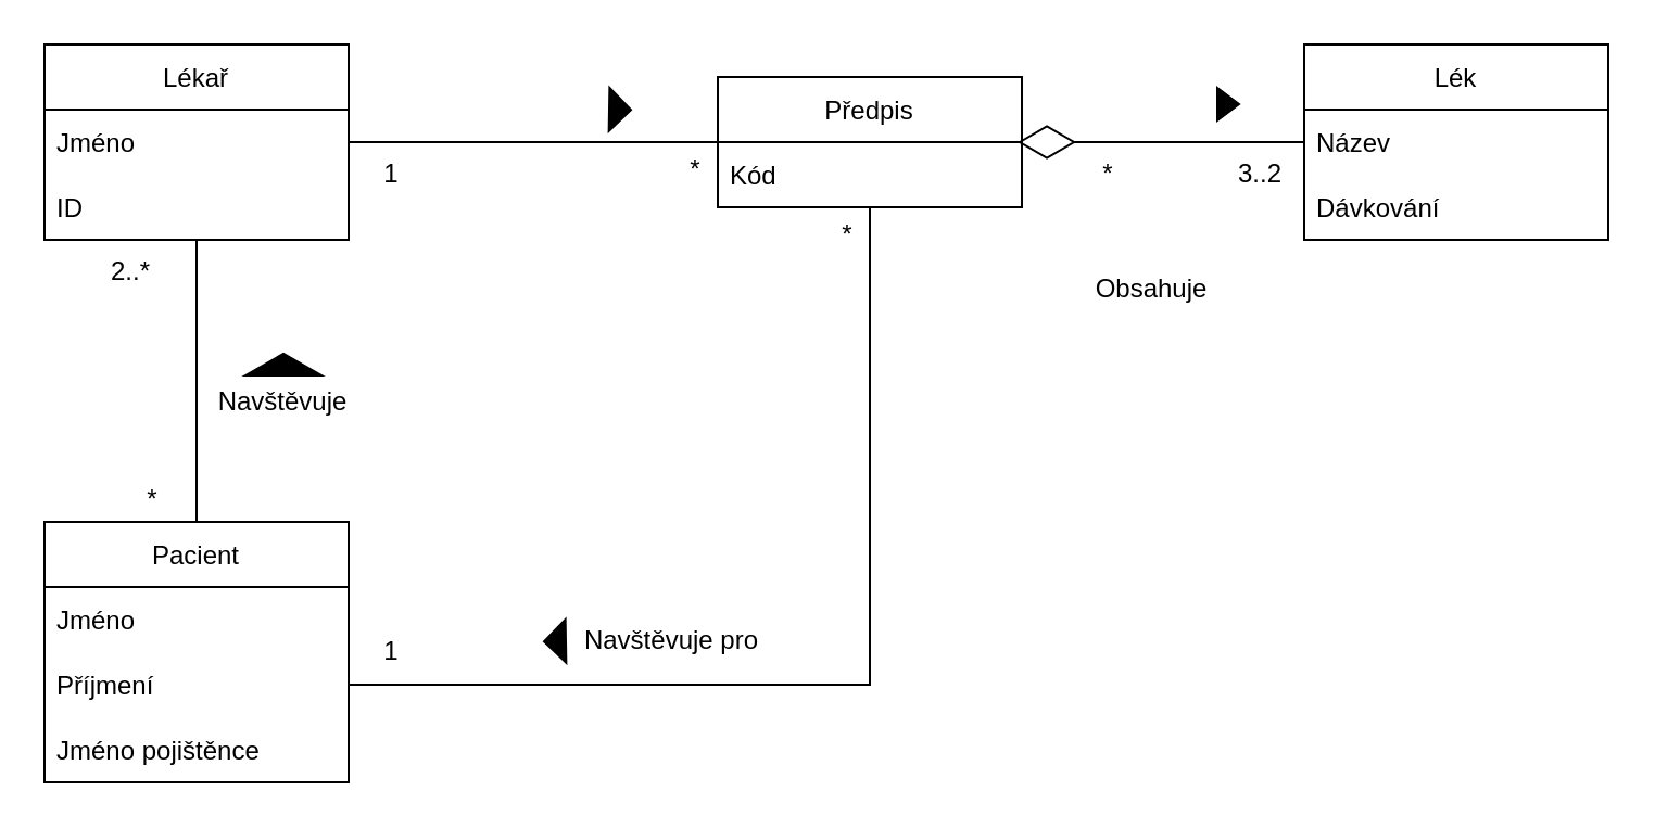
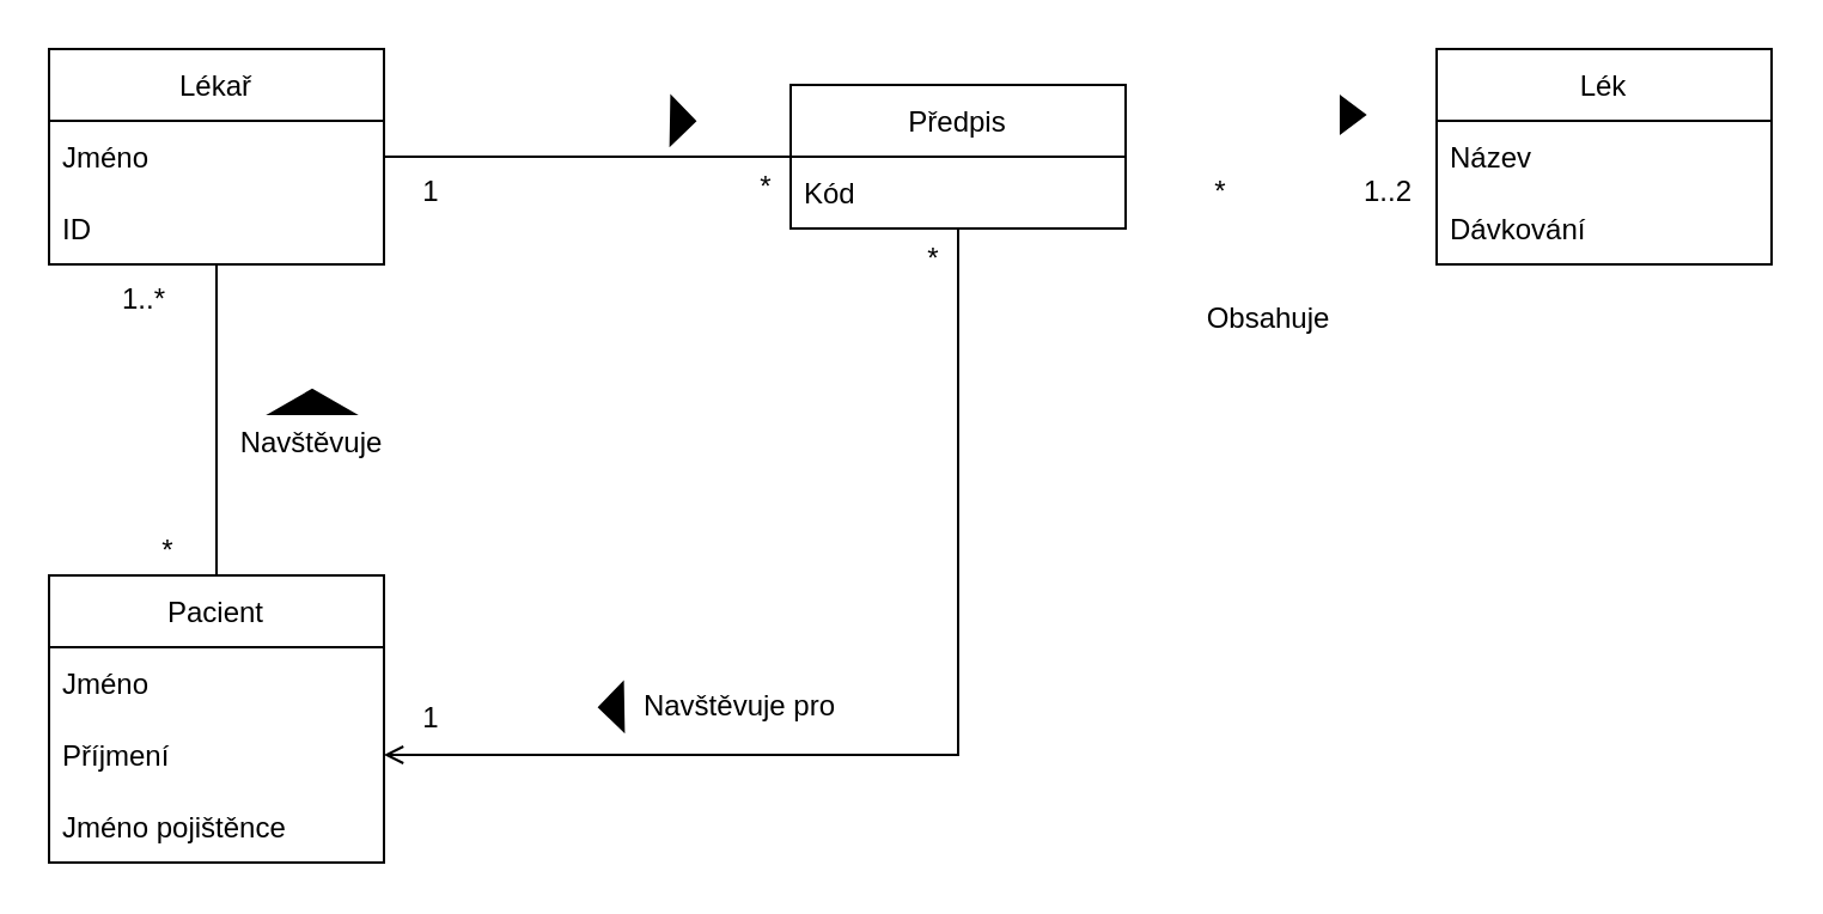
  <mxCell id="0" />
  <mxCell id="1" parent="0" />
  <mxCell id="2" value="Lékař" style="swimlane;fontStyle=0;childLayout=stackLayout;horizontal=1;startSize=30;horizontalStack=0;resizeParent=1;resizeParentMax=0;resizeLast=0;collapsible=1;marginBottom=0;" parent="1" vertex="1"><mxGeometry x="20" y="20" width="140" height="90" as="geometry" /></mxCell>
  <mxCell id="3" value="Jméno" style="text;strokeColor=none;fillColor=none;align=left;verticalAlign=middle;spacingLeft=4;spacingRight=4;overflow=hidden;points=[[0,0.5],[1,0.5]];portConstraint=eastwest;rotatable=0;" parent="2" vertex="1"><mxGeometry y="30" width="140" height="30" as="geometry" /></mxCell>
  <mxCell id="4" value="ID" style="text;strokeColor=none;fillColor=none;align=left;verticalAlign=middle;spacingLeft=4;spacingRight=4;overflow=hidden;points=[[0,0.5],[1,0.5]];portConstraint=eastwest;rotatable=0;" parent="2" vertex="1"><mxGeometry y="60" width="140" height="30" as="geometry" /></mxCell>
- <mxCell id="5" style="edgeStyle=orthogonalEdgeStyle;rounded=0;orthogonalLoop=1;jettySize=auto;html=1;entryX=1;entryY=0.5;entryDx=0;entryDy=0;endArrow=none;endFill=0;" parent="1" source="6" target="13" edge="1"><mxGeometry relative="1" as="geometry" /></mxCell>
+ <mxCell id="5" style="edgeStyle=orthogonalEdgeStyle;rounded=0;orthogonalLoop=1;jettySize=auto;html=1;entryX=1;entryY=0.5;entryDx=0;entryDy=0;endArrow=open;endFill=0;" parent="1" source="6" target="13" edge="1"><mxGeometry relative="1" as="geometry" /></mxCell>
  <mxCell id="6" value="Předpis" style="swimlane;fontStyle=0;childLayout=stackLayout;horizontal=1;startSize=30;horizontalStack=0;resizeParent=1;resizeParentMax=0;resizeLast=0;collapsible=1;marginBottom=0;" parent="1" vertex="1"><mxGeometry x="330" y="35" width="140" height="60" as="geometry" /></mxCell>
  <mxCell id="7" value="Kód" style="text;strokeColor=none;fillColor=none;align=left;verticalAlign=middle;spacingLeft=4;spacingRight=4;overflow=hidden;points=[[0,0.5],[1,0.5]];portConstraint=eastwest;rotatable=0;" parent="6" vertex="1"><mxGeometry y="30" width="140" height="30" as="geometry" /></mxCell>
  <mxCell id="8" value="Lék" style="swimlane;fontStyle=0;childLayout=stackLayout;horizontal=1;startSize=30;horizontalStack=0;resizeParent=1;resizeParentMax=0;resizeLast=0;collapsible=1;marginBottom=0;" parent="1" vertex="1"><mxGeometry x="600" y="20" width="140" height="90" as="geometry" /></mxCell>
  <mxCell id="9" value="Název" style="text;strokeColor=none;fillColor=none;align=left;verticalAlign=middle;spacingLeft=4;spacingRight=4;overflow=hidden;points=[[0,0.5],[1,0.5]];portConstraint=eastwest;rotatable=0;" parent="8" vertex="1"><mxGeometry y="30" width="140" height="30" as="geometry" /></mxCell>
  <mxCell id="10" value="Dávkování" style="text;strokeColor=none;fillColor=none;align=left;verticalAlign=middle;spacingLeft=4;spacingRight=4;overflow=hidden;points=[[0,0.5],[1,0.5]];portConstraint=eastwest;rotatable=0;" parent="8" vertex="1"><mxGeometry y="60" width="140" height="30" as="geometry" /></mxCell>
  <mxCell id="11" value="Pacient" style="swimlane;fontStyle=0;childLayout=stackLayout;horizontal=1;startSize=30;horizontalStack=0;resizeParent=1;resizeParentMax=0;resizeLast=0;collapsible=1;marginBottom=0;" parent="1" vertex="1"><mxGeometry x="20" y="240" width="140" height="120" as="geometry" /></mxCell>
  <mxCell id="12" value="Jméno" style="text;strokeColor=none;fillColor=none;align=left;verticalAlign=middle;spacingLeft=4;spacingRight=4;overflow=hidden;points=[[0,0.5],[1,0.5]];portConstraint=eastwest;rotatable=0;" parent="11" vertex="1"><mxGeometry y="30" width="140" height="30" as="geometry" /></mxCell>
  <mxCell id="13" value="Příjmení" style="text;strokeColor=none;fillColor=none;align=left;verticalAlign=middle;spacingLeft=4;spacingRight=4;overflow=hidden;points=[[0,0.5],[1,0.5]];portConstraint=eastwest;rotatable=0;" parent="11" vertex="1"><mxGeometry y="60" width="140" height="30" as="geometry" /></mxCell>
  <mxCell id="14" value="Jméno pojištěnce" style="text;strokeColor=none;fillColor=none;align=left;verticalAlign=middle;spacingLeft=4;spacingRight=4;overflow=hidden;points=[[0,0.5],[1,0.5]];portConstraint=eastwest;rotatable=0;" parent="11" vertex="1"><mxGeometry y="90" width="140" height="30" as="geometry" /></mxCell>
- <mxCell id="15" value="" style="endArrow=diamondThin;endFill=0;endSize=24;html=1;rounded=0;exitX=0;exitY=0.5;exitDx=0;exitDy=0;entryX=0.986;entryY=0;entryDx=0;entryDy=0;entryPerimeter=0;" parent="1" source="9" target="7" edge="1"><mxGeometry width="160" relative="1" as="geometry"><mxPoint x="270" y="100" as="sourcePoint" /><mxPoint x="430" y="100" as="targetPoint" /></mxGeometry></mxCell>
- <mxCell id="16" value="3..2" style="text;html=1;strokeColor=none;fillColor=none;align=center;verticalAlign=middle;whiteSpace=wrap;rounded=0;" parent="1" vertex="1"><mxGeometry x="550" y="65" width="60" height="30" as="geometry" /></mxCell>
+ <mxCell id="16" value="1..2" style="text;html=1;strokeColor=none;fillColor=none;align=center;verticalAlign=middle;whiteSpace=wrap;rounded=0;" parent="1" vertex="1"><mxGeometry x="550" y="65" width="60" height="30" as="geometry" /></mxCell>
  <mxCell id="17" value="*" style="text;html=1;strokeColor=none;fillColor=none;align=center;verticalAlign=middle;whiteSpace=wrap;rounded=0;" parent="1" vertex="1"><mxGeometry x="480" y="65" width="60" height="30" as="geometry" /></mxCell>
  <mxCell id="18" value="Obsahuje" style="text;html=1;strokeColor=none;fillColor=none;align=center;verticalAlign=middle;whiteSpace=wrap;rounded=0;" parent="1" vertex="1"><mxGeometry x="500" y="117.5" width="60" height="30" as="geometry" /></mxCell>
  <mxCell id="19" value="" style="triangle;whiteSpace=wrap;html=1;fillColor=#000000;rotation=0;" parent="1" vertex="1"><mxGeometry x="560" y="40" width="10" height="15" as="geometry" /></mxCell>
  <mxCell id="20" value="" style="endArrow=none;html=1;rounded=0;exitX=1;exitY=0.5;exitDx=0;exitDy=0;entryX=0;entryY=0.5;entryDx=0;entryDy=0;" parent="1" source="3" target="6" edge="1"><mxGeometry width="50" height="50" relative="1" as="geometry"><mxPoint x="330" y="120" as="sourcePoint" /><mxPoint x="380" y="70" as="targetPoint" /></mxGeometry></mxCell>
  <mxCell id="21" value="" style="triangle;whiteSpace=wrap;html=1;fillColor=#000000;rotation=1;" parent="1" vertex="1"><mxGeometry x="280" y="40" width="10" height="20" as="geometry" /></mxCell>
  <mxCell id="22" value="*" style="text;html=1;strokeColor=none;fillColor=none;align=center;verticalAlign=middle;whiteSpace=wrap;rounded=0;" parent="1" vertex="1"><mxGeometry x="290" y="62.5" width="60" height="30" as="geometry" /></mxCell>
  <mxCell id="23" value="1" style="text;html=1;strokeColor=none;fillColor=none;align=center;verticalAlign=middle;whiteSpace=wrap;rounded=0;" parent="1" vertex="1"><mxGeometry x="150" y="65" width="60" height="30" as="geometry" /></mxCell>
  <mxCell id="24" value="" style="endArrow=none;html=1;rounded=0;exitX=0.5;exitY=0;exitDx=0;exitDy=0;" parent="1" source="11" edge="1"><mxGeometry width="50" height="50" relative="1" as="geometry"><mxPoint x="130" y="180" as="sourcePoint" /><mxPoint x="90" y="110" as="targetPoint" /></mxGeometry></mxCell>
  <mxCell id="25" value="Navštěvuje" style="text;html=1;strokeColor=none;fillColor=none;align=center;verticalAlign=middle;whiteSpace=wrap;rounded=0;" parent="1" vertex="1"><mxGeometry x="100" y="170" width="60" height="30" as="geometry" /></mxCell>
  <mxCell id="26" value="" style="triangle;whiteSpace=wrap;html=1;fillColor=#000000;rotation=-90;" parent="1" vertex="1"><mxGeometry x="125" y="150" width="10" height="35" as="geometry" /></mxCell>
- <mxCell id="27" value="2..*" style="text;html=1;strokeColor=none;fillColor=none;align=center;verticalAlign=middle;whiteSpace=wrap;rounded=0;" parent="1" vertex="1"><mxGeometry x="30" y="110" width="60" height="30" as="geometry" /></mxCell>
+ <mxCell id="27" value="1..*" style="text;html=1;strokeColor=none;fillColor=none;align=center;verticalAlign=middle;whiteSpace=wrap;rounded=0;" parent="1" vertex="1"><mxGeometry x="30" y="110" width="60" height="30" as="geometry" /></mxCell>
  <mxCell id="28" value="*" style="text;html=1;strokeColor=none;fillColor=none;align=center;verticalAlign=middle;whiteSpace=wrap;rounded=0;" parent="1" vertex="1"><mxGeometry x="40" y="215" width="60" height="30" as="geometry" /></mxCell>
  <mxCell id="29" value="Navštěvuje pro" style="text;html=1;strokeColor=none;fillColor=none;align=center;verticalAlign=middle;whiteSpace=wrap;rounded=0;" parent="1" vertex="1"><mxGeometry x="264" y="280" width="90" height="30" as="geometry" /></mxCell>
  <mxCell id="30" style="edgeStyle=orthogonalEdgeStyle;rounded=0;orthogonalLoop=1;jettySize=auto;html=1;exitX=0.5;exitY=1;exitDx=0;exitDy=0;endArrow=none;endFill=0;" parent="1" source="29" target="29" edge="1"><mxGeometry relative="1" as="geometry" /></mxCell>
  <mxCell id="31" value="" style="triangle;whiteSpace=wrap;html=1;fillColor=#000000;rotation=-181;" parent="1" vertex="1"><mxGeometry x="250" y="285" width="10" height="20" as="geometry" /></mxCell>
  <mxCell id="32" value="*" style="text;html=1;strokeColor=none;fillColor=none;align=center;verticalAlign=middle;whiteSpace=wrap;rounded=0;" parent="1" vertex="1"><mxGeometry x="360" y="92.5" width="60" height="30" as="geometry" /></mxCell>
  <mxCell id="33" value="1" style="text;html=1;strokeColor=none;fillColor=none;align=center;verticalAlign=middle;whiteSpace=wrap;rounded=0;" parent="1" vertex="1"><mxGeometry x="150" y="285" width="60" height="30" as="geometry" /></mxCell>
